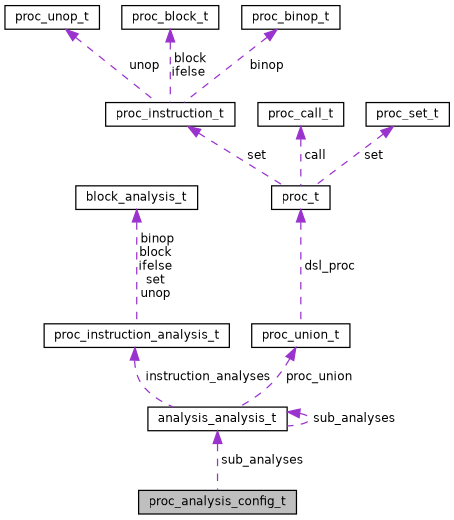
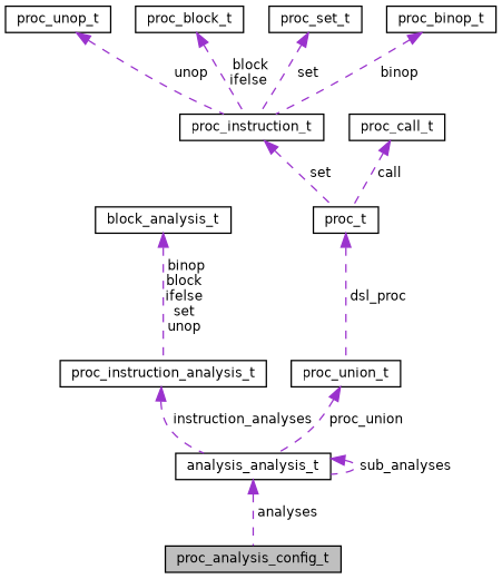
  digraph {
    node [color=black fillcolor=white fontname=Helvetica fontsize=10 shape=record style=filled]
    edge [color=darkorchid3 dir=back fontname=Helvetica fontsize=10 labelfontname=Helvetica labelfontsize=10 style=dashed]
    n1 [fillcolor=grey75 fontcolor=black height=0.2 label=proc_analysis_config_t width=0.4]
    n2 [height=0.2 label=analysis_analysis_t width=0.4]
    n3 [height=0.2 label=proc_instruction_analysis_t width=0.4]
    n4 [height=0.2 label=block_analysis_t width=0.4]
    n5 [height=0.2 label=proc_union_t width=0.4]
    n6 [height=0.2 label=proc_t width=0.4]
    n7 [height=0.2 label=proc_instruction_t width=0.4]
    n8 [height=0.2 label=proc_unop_t width=0.4]
    n9 [height=0.2 label=proc_block_t width=0.4]
    n10 [height=0.2 label=proc_call_t width=0.4]
    n11 [height=0.2 label=proc_set_t width=0.4]
    n12 [height=0.2 label=proc_binop_t width=0.4]
-   n2 -> n1 [label=" sub_analyses"]
+   n2 -> n1 [label=" analyses"]
    n2 -> n2 [label=" sub_analyses"]
    n3 -> n2 [label=" instruction_analyses"]
    n4 -> n3 [label=" binop\nblock\nifelse\nset\nunop"]
    n5 -> n2 [label=" proc_union"]
    n6 -> n5 [label=" dsl_proc"]
    n7 -> n6 [label=" set"]
    n8 -> n7 [label=" unop"]
    n9 -> n7 [label=" block\nifelse"]
    n10 -> n6 [label=" call"]
-   n11 -> n6 [label=" set"]
+   n11 -> n7 [label=" set"]
    n12 -> n7 [label=" binop"]
  }
